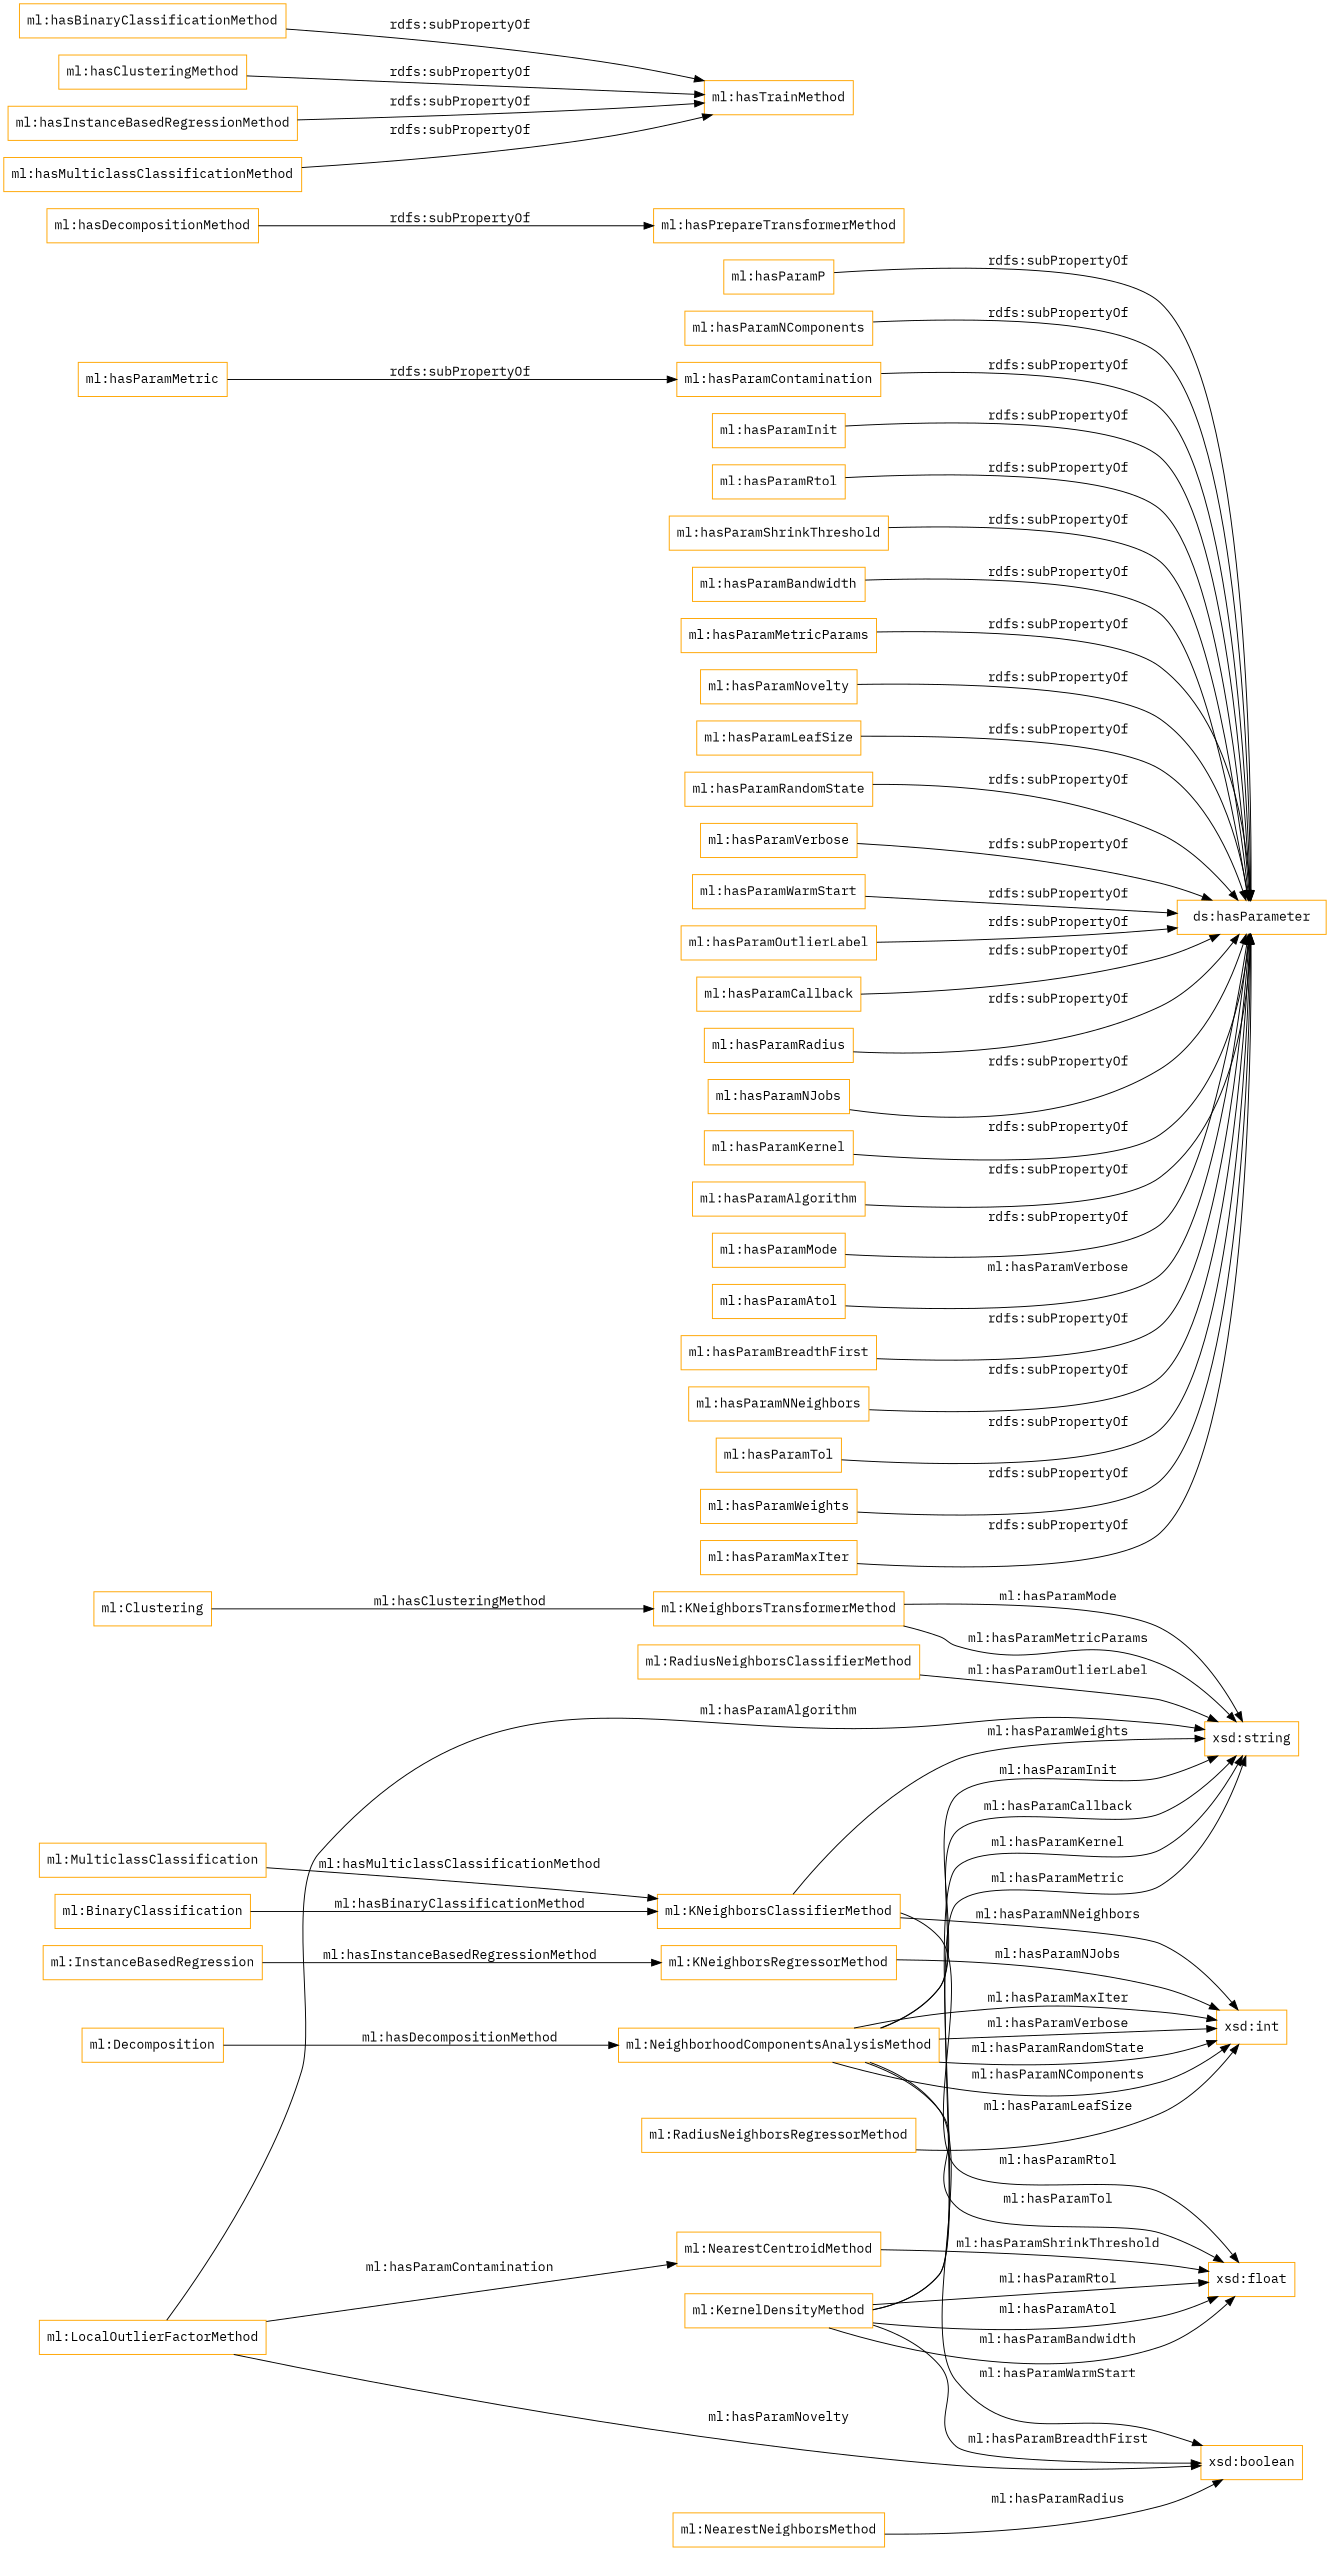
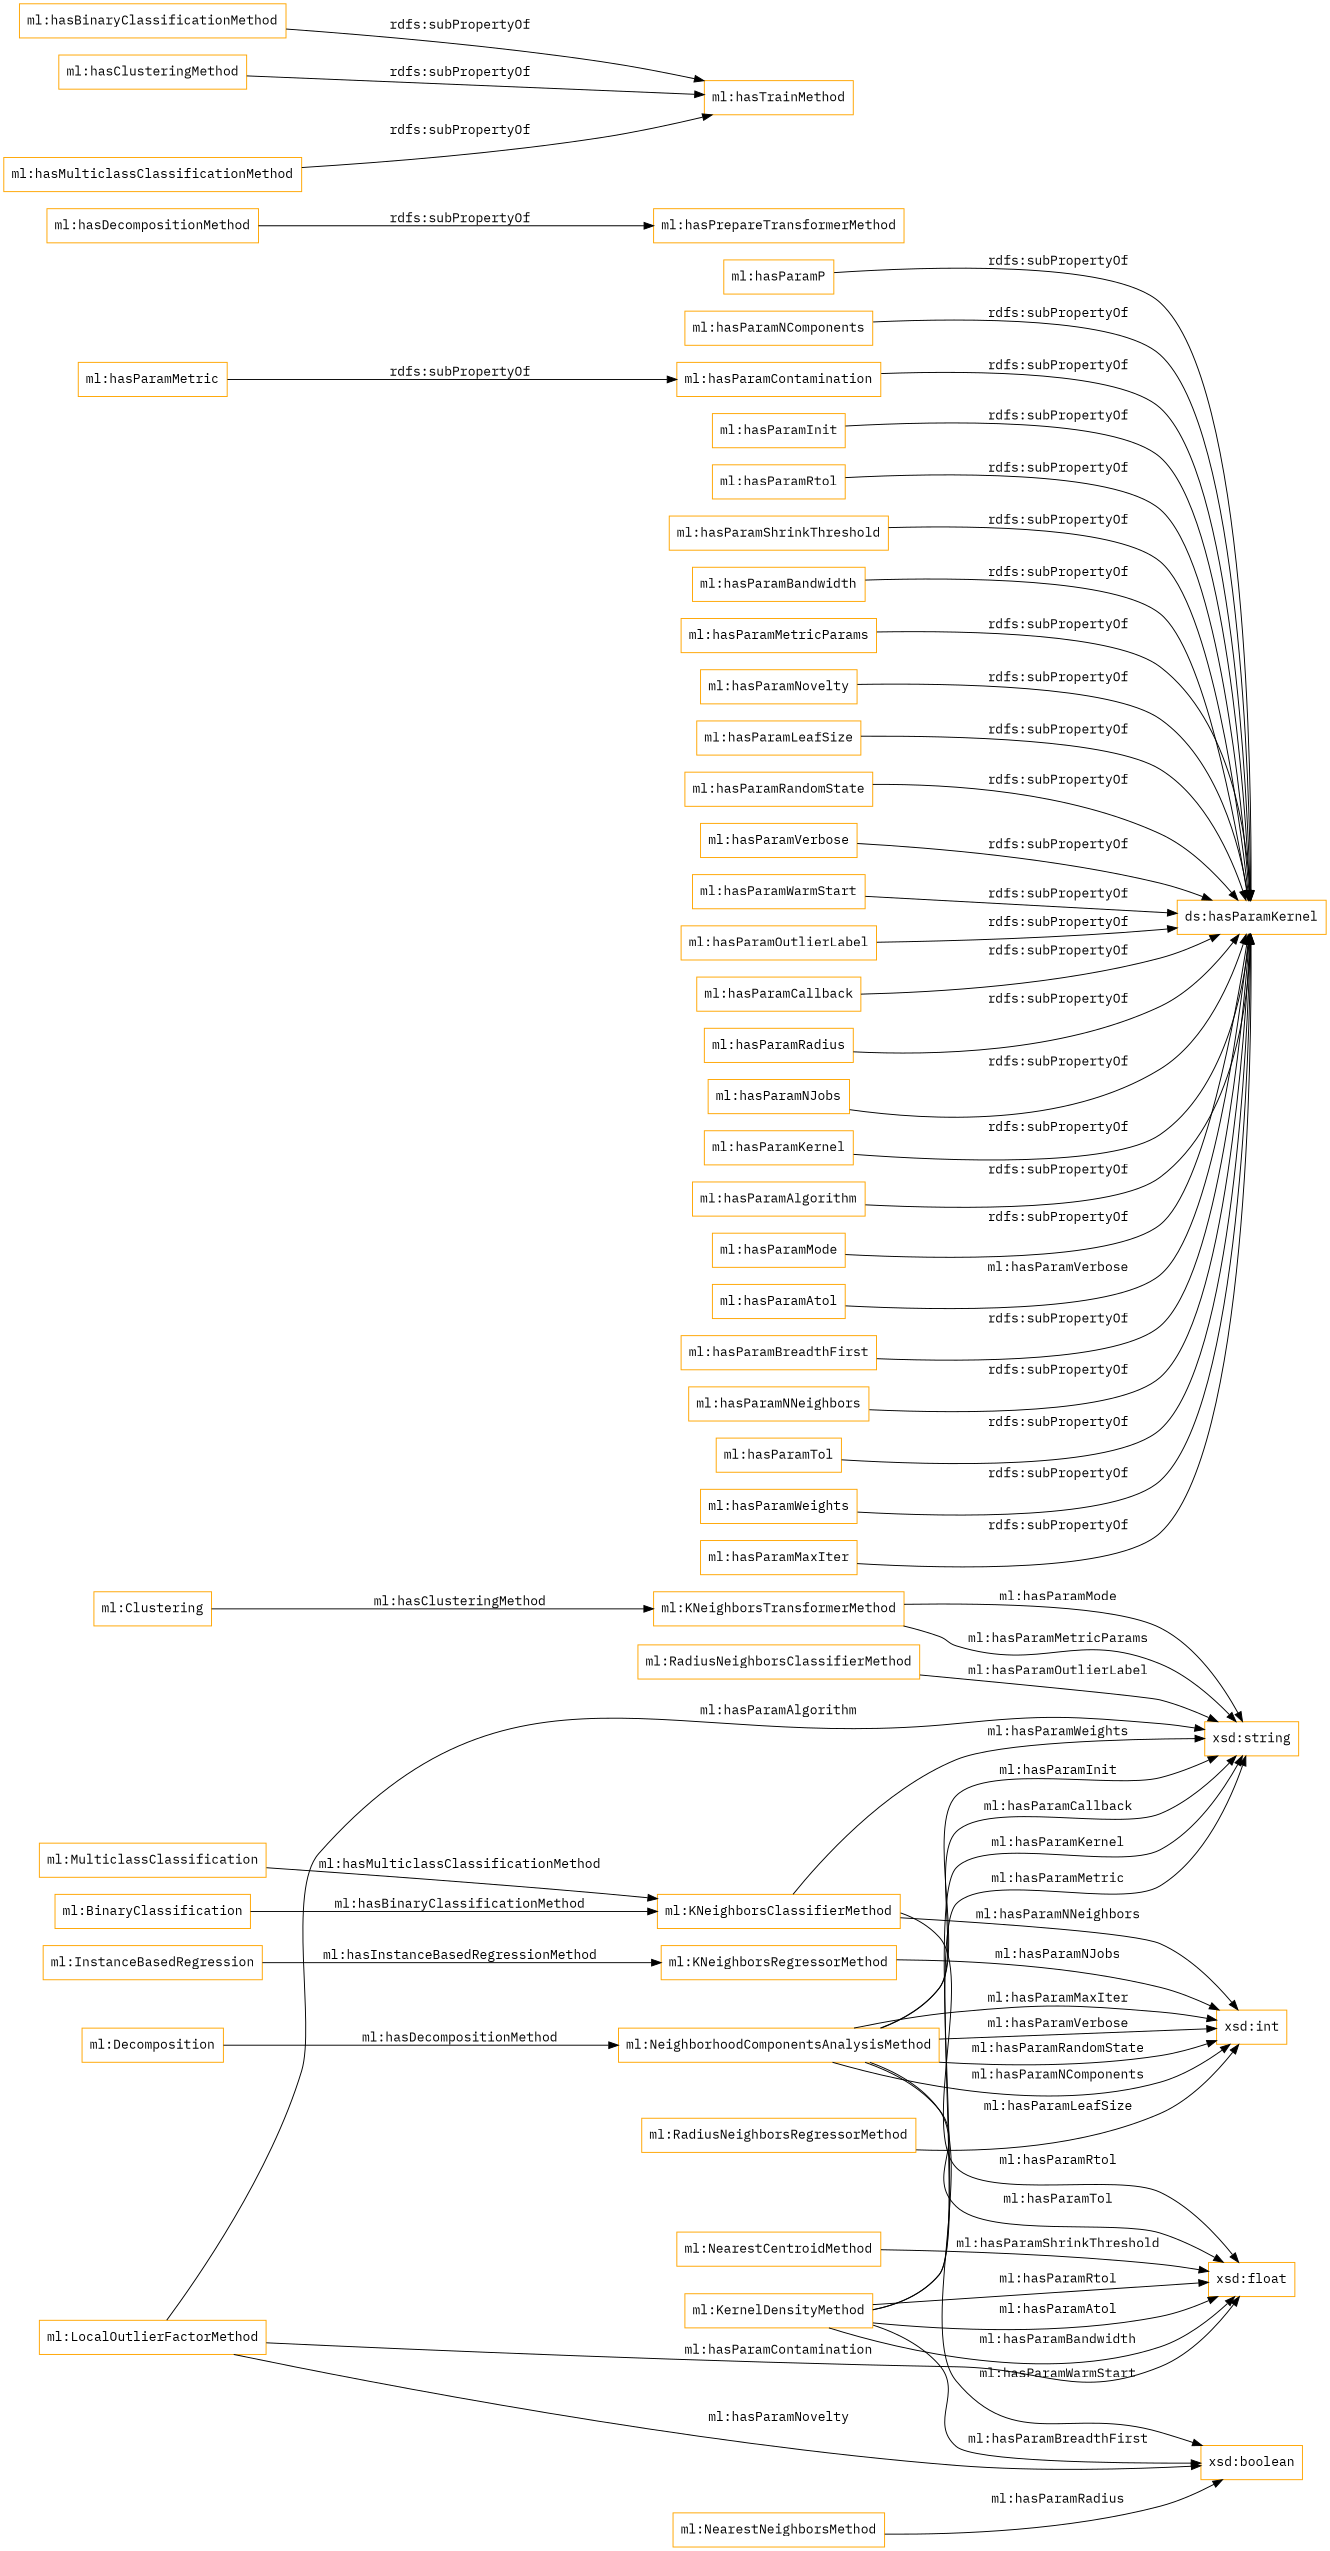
  digraph {
    fontname="IBM Plex Mono"
    rankdir=LR
    node [color=orange fontname="IBM Plex Mono" shape=rectangle]
    edge [fontname="IBM Plex Mono"]
    "ml:KNeighborsTransformerMethod"
    "xsd:string"
    "ml:NeighborhoodComponentsAnalysisMethod"
    "xsd:float"
    "xsd:boolean"
    "xsd:int"
    "ml:KNeighborsClassifierMethod"
    "ml:RadiusNeighborsRegressorMethod"
    "ml:LocalOutlierFactorMethod"
    "ml:NearestNeighborsMethod"
    "ml:KNeighborsRegressorMethod"
    "ml:RadiusNeighborsClassifierMethod"
    "ml:KernelDensityMethod"
    "ml:NearestCentroidMethod"
    "ml:hasParamP"
-   "ds:hasParameter"
+   "ds:hasParameter" [label="ds:hasParamKernel"]
    "ml:hasParamNComponents"
    "ml:hasParamMetric"
    "ml:hasParamContamination"
    "ml:hasDecompositionMethod"
    "ml:hasPrepareTransformerMethod"
    "ml:hasParamInit"
    "ml:hasParamRtol"
    "ml:hasParamShrinkThreshold"
    "ml:hasParamBandwidth"
    "ml:hasParamMetricParams"
    "ml:hasParamNovelty"
    "ml:hasParamLeafSize"
    "ml:hasParamRandomState"
    "ml:hasBinaryClassificationMethod"
    "ml:hasTrainMethod"
    "ml:hasParamVerbose"
    "ml:hasParamWarmStart"
    "ml:hasParamOutlierLabel"
    "ml:hasParamCallback"
    "ml:hasParamRadius"
    "ml:hasParamNJobs"
    "ml:hasParamKernel"
    "ml:hasClusteringMethod"
    "ml:hasParamAlgorithm"
    "ml:hasParamMode"
    "ml:hasParamAtol"
    "ml:hasParamBreadthFirst"
-   "ml:hasInstanceBasedRegressionMethod"
    "ml:hasMulticlassClassificationMethod"
    "ml:hasParamNNeighbors"
    "ml:hasParamTol"
    "ml:hasParamWeights"
    "ml:hasParamMaxIter"
    "ml:Decomposition"
    "ml:BinaryClassification"
    "ml:Clustering"
    "ml:InstanceBasedRegression"
    "ml:MulticlassClassification"
    "ml:KNeighborsTransformerMethod" -> "xsd:string" [label="ml:hasParamMode"]
    "ml:KNeighborsTransformerMethod" -> "xsd:string" [label="ml:hasParamMetricParams"]
    "ml:NeighborhoodComponentsAnalysisMethod" -> "xsd:string" [label="ml:hasParamInit"]
    "ml:NeighborhoodComponentsAnalysisMethod" -> "xsd:string" [label="ml:hasParamCallback"]
    "ml:NeighborhoodComponentsAnalysisMethod" -> "xsd:float" [label="ml:hasParamTol"]
    "ml:NeighborhoodComponentsAnalysisMethod" -> "xsd:boolean" [label="ml:hasParamWarmStart"]
    "ml:NeighborhoodComponentsAnalysisMethod" -> "xsd:int" [label="ml:hasParamMaxIter"]
    "ml:NeighborhoodComponentsAnalysisMethod" -> "xsd:int" [label="ml:hasParamVerbose"]
    "ml:NeighborhoodComponentsAnalysisMethod" -> "xsd:int" [label="ml:hasParamRandomState"]
    "ml:NeighborhoodComponentsAnalysisMethod" -> "xsd:int" [label="ml:hasParamNComponents"]
    "ml:KNeighborsClassifierMethod" -> "xsd:string" [label="ml:hasParamWeights"]
    "ml:KNeighborsClassifierMethod" -> "xsd:float" [label="ml:hasParamRtol"]
    "ml:KNeighborsClassifierMethod" -> "xsd:int" [label="ml:hasParamNNeighbors"]
    "ml:RadiusNeighborsRegressorMethod" -> "xsd:int" [label="ml:hasParamLeafSize"]
    "ml:LocalOutlierFactorMethod" -> "xsd:string" [label="ml:hasParamAlgorithm"]
-   "ml:LocalOutlierFactorMethod" -> "ml:NearestCentroidMethod" [label="ml:hasParamContamination"]
+   "ml:LocalOutlierFactorMethod" -> "xsd:float" [label="ml:hasParamContamination"]
    "ml:LocalOutlierFactorMethod" -> "xsd:boolean" [label="ml:hasParamNovelty"]
    "ml:NearestNeighborsMethod" -> "xsd:boolean" [label="ml:hasParamRadius"]
    "ml:KNeighborsRegressorMethod" -> "xsd:int" [label="ml:hasParamNJobs"]
    "ml:RadiusNeighborsClassifierMethod" -> "xsd:string" [label="ml:hasParamOutlierLabel"]
    "ml:KernelDensityMethod" -> "xsd:string" [label="ml:hasParamKernel"]
    "ml:KernelDensityMethod" -> "xsd:string" [label="ml:hasParamMetric"]
    "ml:KernelDensityMethod" -> "xsd:float" [label="ml:hasParamRtol"]
    "ml:KernelDensityMethod" -> "xsd:float" [label="ml:hasParamAtol"]
    "ml:KernelDensityMethod" -> "xsd:float" [label="ml:hasParamBandwidth"]
    "ml:KernelDensityMethod" -> "xsd:boolean" [label="ml:hasParamBreadthFirst"]
    "ml:NearestCentroidMethod" -> "xsd:float" [label="ml:hasParamShrinkThreshold"]
    "ml:hasParamP" -> "ds:hasParameter" [label="rdfs:subPropertyOf"]
    "ml:hasParamNComponents" -> "ds:hasParameter" [label="rdfs:subPropertyOf"]
    "ml:hasParamMetric" -> "ml:hasParamContamination" [label="rdfs:subPropertyOf"]
    "ml:hasParamContamination" -> "ds:hasParameter" [label="rdfs:subPropertyOf"]
    "ml:hasDecompositionMethod" -> "ml:hasPrepareTransformerMethod" [label="rdfs:subPropertyOf"]
    "ml:hasParamInit" -> "ds:hasParameter" [label="rdfs:subPropertyOf"]
    "ml:hasParamRtol" -> "ds:hasParameter" [label="rdfs:subPropertyOf"]
    "ml:hasParamShrinkThreshold" -> "ds:hasParameter" [label="rdfs:subPropertyOf"]
    "ml:hasParamBandwidth" -> "ds:hasParameter" [label="rdfs:subPropertyOf"]
    "ml:hasParamMetricParams" -> "ds:hasParameter" [label="rdfs:subPropertyOf"]
    "ml:hasParamNovelty" -> "ds:hasParameter" [label="rdfs:subPropertyOf"]
    "ml:hasParamLeafSize" -> "ds:hasParameter" [label="rdfs:subPropertyOf"]
    "ml:hasParamRandomState" -> "ds:hasParameter" [label="rdfs:subPropertyOf"]
    "ml:hasBinaryClassificationMethod" -> "ml:hasTrainMethod" [label="rdfs:subPropertyOf"]
    "ml:hasParamVerbose" -> "ds:hasParameter" [label="rdfs:subPropertyOf"]
    "ml:hasParamWarmStart" -> "ds:hasParameter" [label="rdfs:subPropertyOf"]
    "ml:hasParamOutlierLabel" -> "ds:hasParameter" [label="rdfs:subPropertyOf"]
    "ml:hasParamCallback" -> "ds:hasParameter" [label="rdfs:subPropertyOf"]
    "ml:hasParamRadius" -> "ds:hasParameter" [label="rdfs:subPropertyOf"]
    "ml:hasParamNJobs" -> "ds:hasParameter" [label="rdfs:subPropertyOf"]
    "ml:hasParamKernel" -> "ds:hasParameter" [label="rdfs:subPropertyOf"]
    "ml:hasClusteringMethod" -> "ml:hasTrainMethod" [label="rdfs:subPropertyOf"]
    "ml:hasParamAlgorithm" -> "ds:hasParameter" [label="rdfs:subPropertyOf"]
    "ml:hasParamMode" -> "ds:hasParameter" [label="rdfs:subPropertyOf"]
    "ml:hasParamAtol" -> "ds:hasParameter" [label="ml:hasParamVerbose"]
    "ml:hasParamBreadthFirst" -> "ds:hasParameter" [label="rdfs:subPropertyOf"]
-   "ml:hasInstanceBasedRegressionMethod" -> "ml:hasTrainMethod" [label="rdfs:subPropertyOf"]
    "ml:hasMulticlassClassificationMethod" -> "ml:hasTrainMethod" [label="rdfs:subPropertyOf"]
    "ml:hasParamNNeighbors" -> "ds:hasParameter" [label="rdfs:subPropertyOf"]
    "ml:hasParamTol" -> "ds:hasParameter" [label="rdfs:subPropertyOf"]
    "ml:hasParamWeights" -> "ds:hasParameter" [label="rdfs:subPropertyOf"]
    "ml:hasParamMaxIter" -> "ds:hasParameter" [label="rdfs:subPropertyOf"]
    "ml:Decomposition" -> "ml:NeighborhoodComponentsAnalysisMethod" [label="ml:hasDecompositionMethod"]
    "ml:BinaryClassification" -> "ml:KNeighborsClassifierMethod" [label="ml:hasBinaryClassificationMethod"]
    "ml:Clustering" -> "ml:KNeighborsTransformerMethod" [label="ml:hasClusteringMethod"]
    "ml:InstanceBasedRegression" -> "ml:KNeighborsRegressorMethod" [label="ml:hasInstanceBasedRegressionMethod"]
    "ml:MulticlassClassification" -> "ml:KNeighborsClassifierMethod" [label="ml:hasMulticlassClassificationMethod"]
  }
